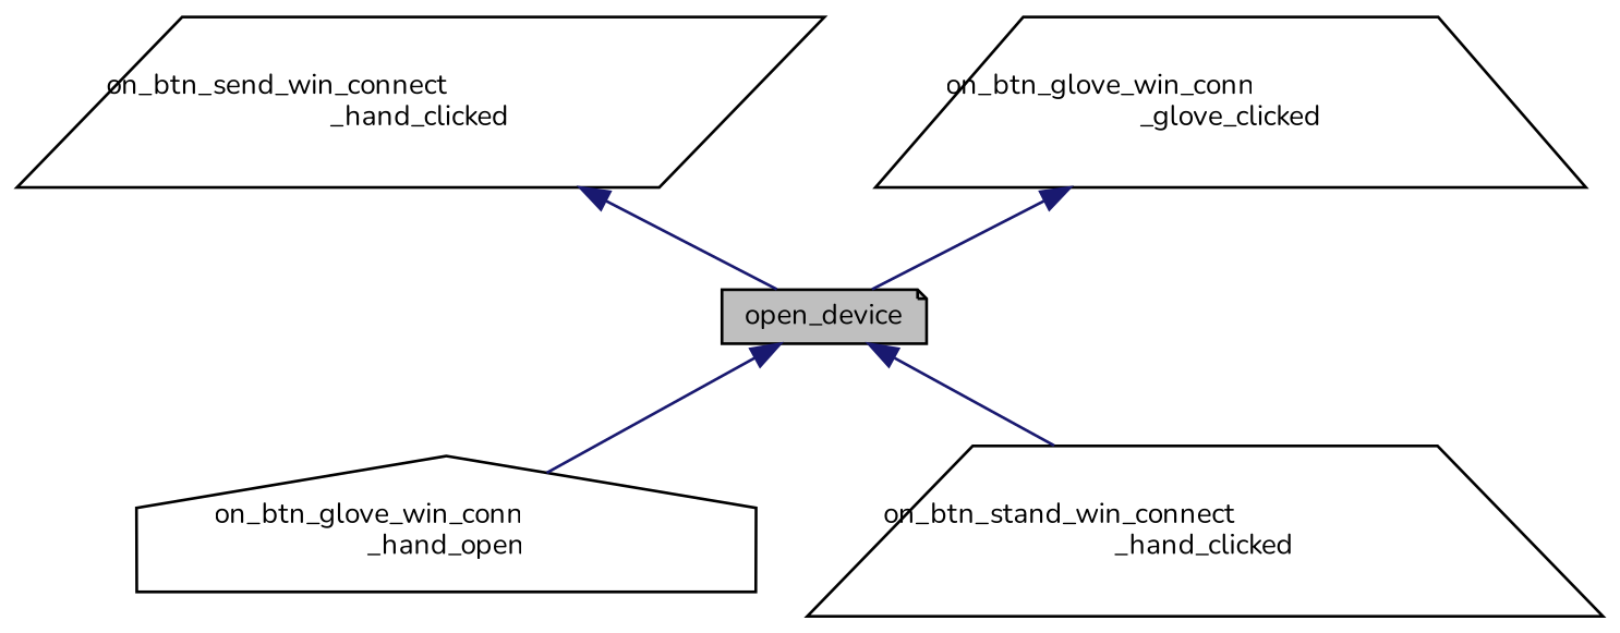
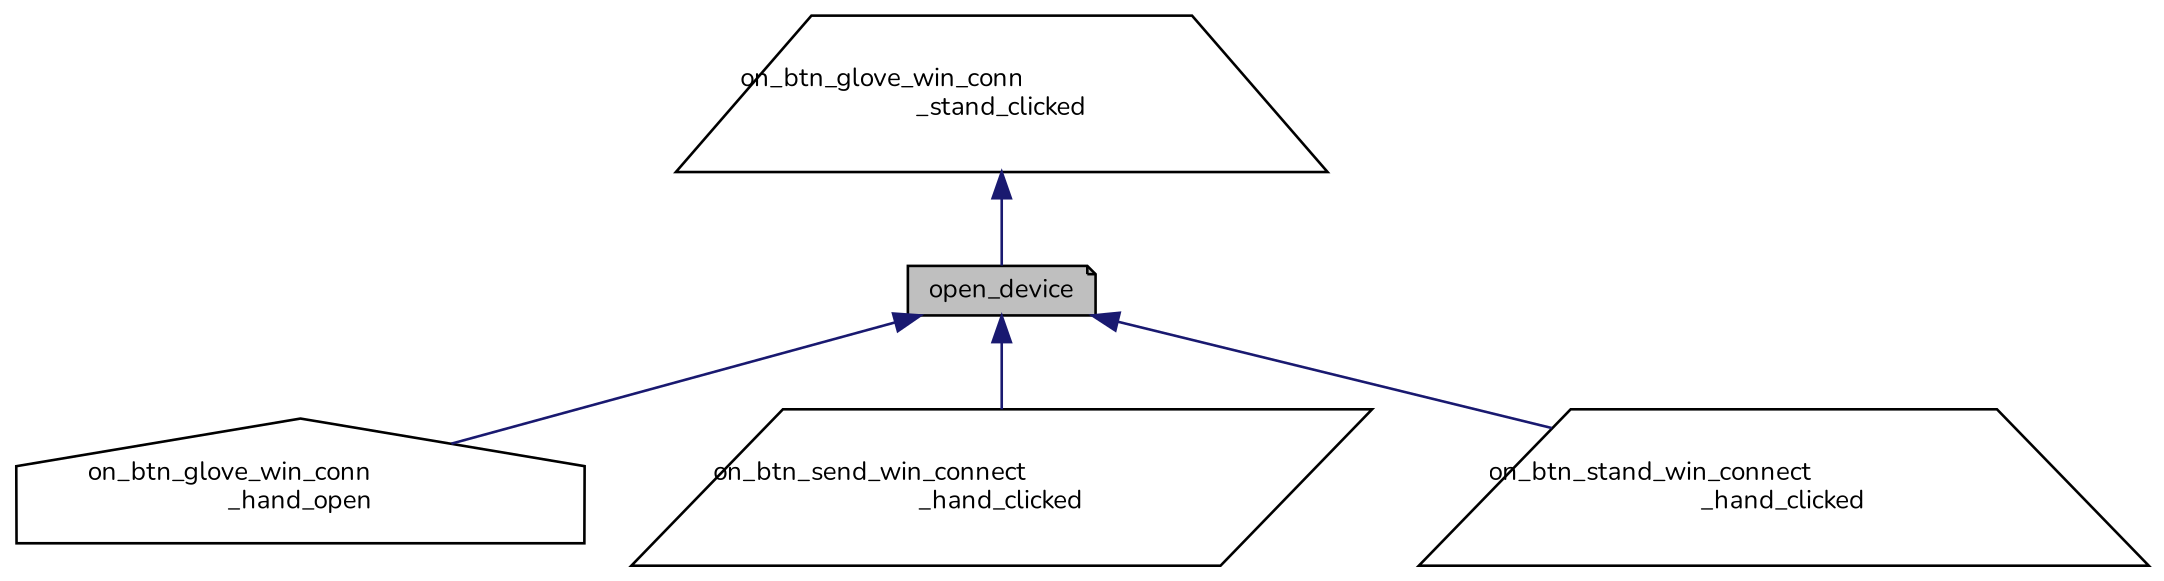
  digraph {
    fontname=Nunito
    rankdir=TB
    node [color=black fillcolor=white fontname=Nunito fontsize=10 shape=trapezium style=filled]
    edge [color=midnightblue dir=back fontname=Nunito fontsize=10 labelfontname=Helvetica labelfontsize=10 style=solid]
    n1 [fillcolor=grey75 fontcolor=black height=0.2 label=open_device shape=note width=0.4]
    n2 [height=0.2 label="on_btn_glove_win_conn\l_hand_open" shape=house width=0.4]
    n3 [height=0.2 label="on_btn_send_win_connect\l_hand_clicked" shape=parallelogram width=0.4]
    n4 [height=0.2 label="on_btn_stand_win_connect\l_hand_clicked" width=0.4]
-   n5 [height=0.2 label="on_btn_glove_win_conn\l_glove_clicked" width=0.4]
+   n5 [height=0.2 label="on_btn_glove_win_conn\l_stand_clicked" width=0.4]
    n1 -> n2
-   n3 -> n1
+   n1 -> n3
    n1 -> n4
    n5 -> n1
  }
